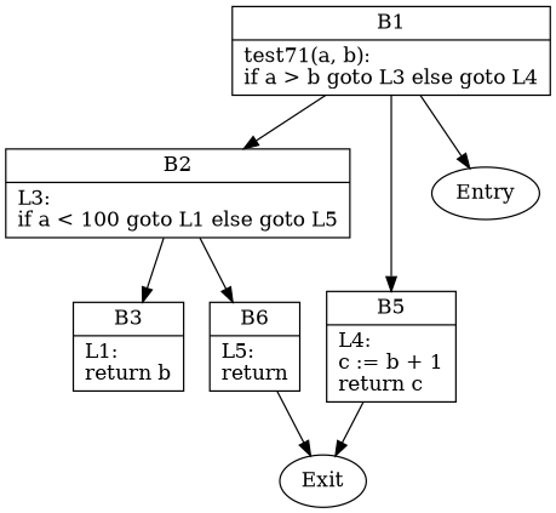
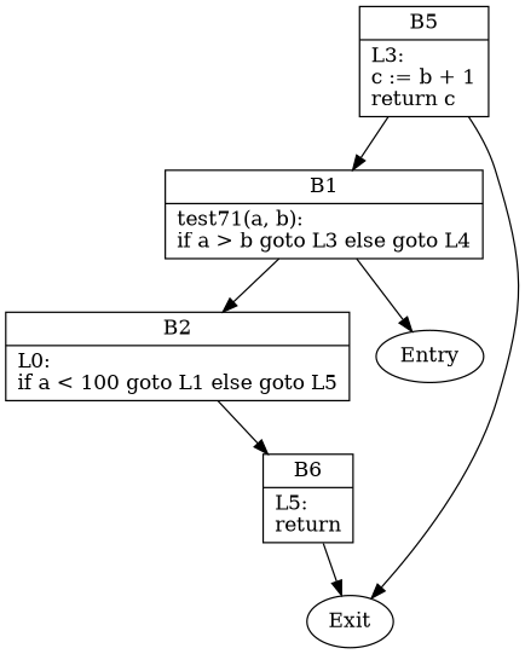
  digraph {
    node [shape=record]
    n1 [label="{B1|test71(a, b):\lif a \> b goto L3 else goto L4\l}"]
-   n2 [label="{B2|L3:\lif a \< 100 goto L1 else goto L5\l}"]
-   n3 [label="{B5|L4:\lc := b + 1\lreturn c\l}"]
+   n2 [label="{B2|L0:\lif a \< 100 goto L1 else goto L5\l}"]
+   n3 [label="{B5|L3:\lc := b + 1\lreturn c\l}"]
    Entry [shape=""]
-   n5 [label="{B3|L1:\lreturn b\l}"]
    n6 [label="{B6|L5:\lreturn\l}"]
    Exit [shape=""]
    n1 -> n2
-   n1 -> n3
+   n3 -> n1
    n1 -> Entry
-   n2 -> n5
    n2 -> n6
    n3 -> Exit
    n6 -> Exit
  }
